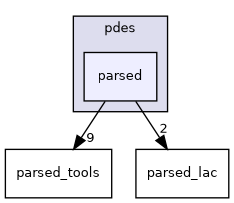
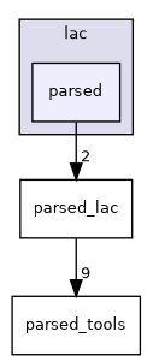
  digraph {
    compound=true
    node [fontname=Helvetica fontsize=10 shape=box]
    edge [labeldistance=1.5 labelfontname=Helvetica labelfontsize=10]
    n1 [fillcolor="#eeeeff" label=parsed pencolor=black style=filled]
    n2 [label=parsed_tools]
    n3 [label=parsed_lac]
    subgraph cluster_1 {
      bgcolor="#ddddee"
      fontname=Helvetica
      fontsize=10
-     label=pdes
+     label=lac
      pencolor=black
      n1
    }
-   n1 -> n2 [headlabel=9]
+   n3 -> n2 [headlabel=9]
    n1 -> n3 [headlabel=2]
  }
